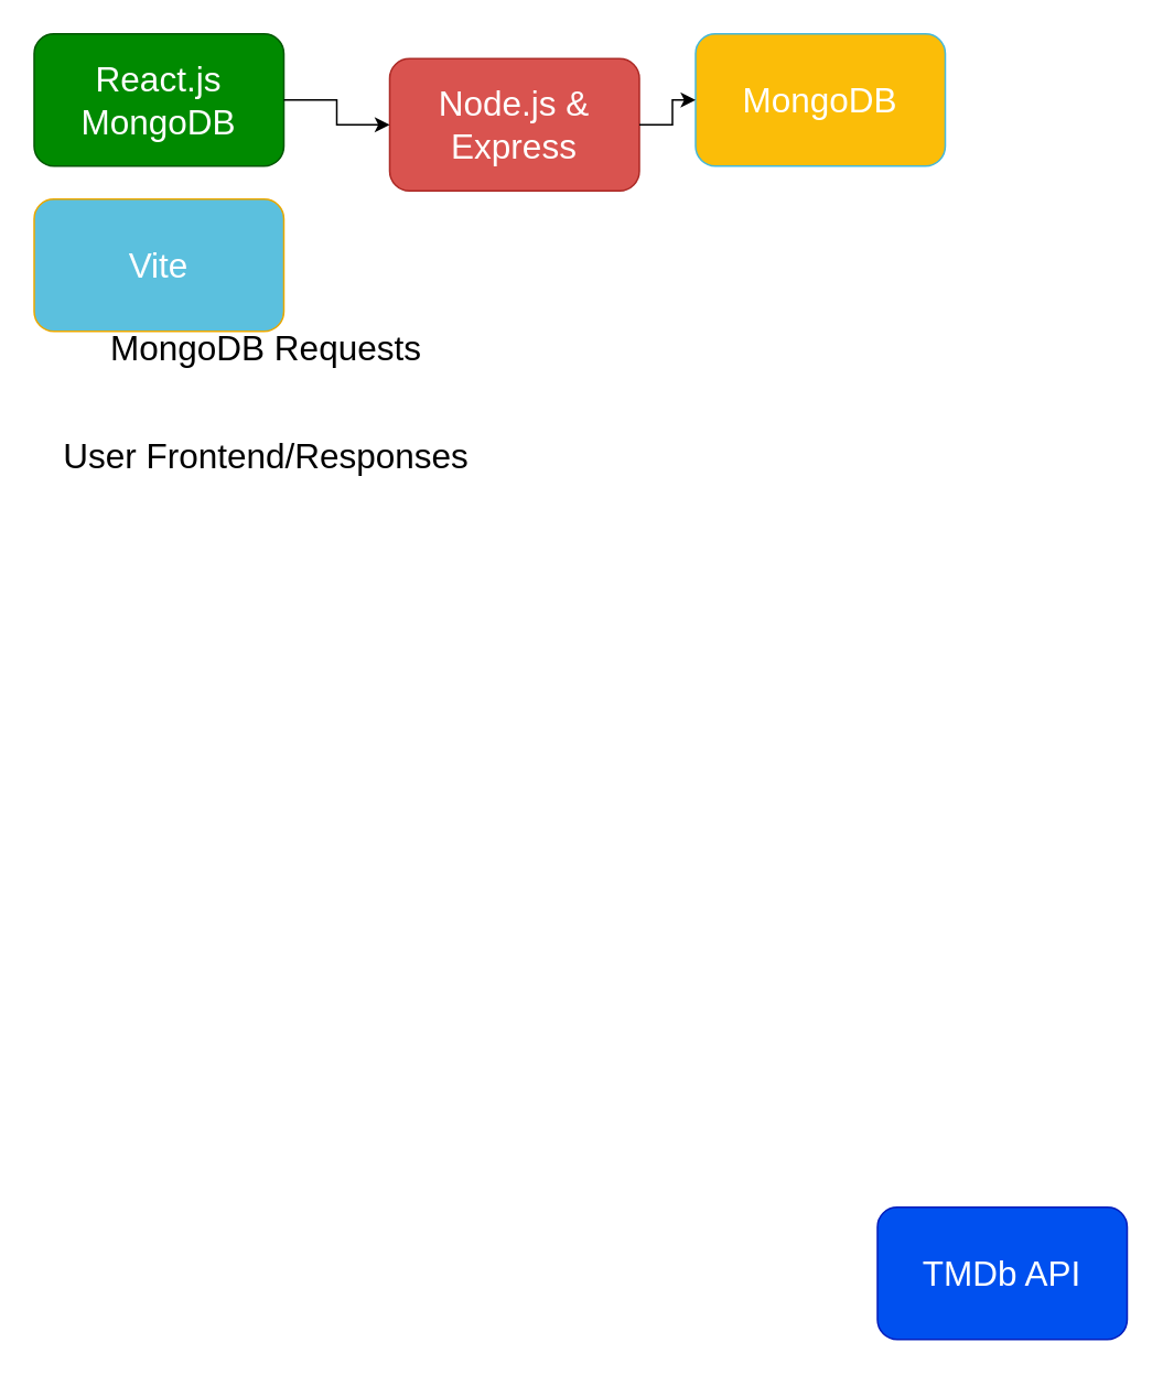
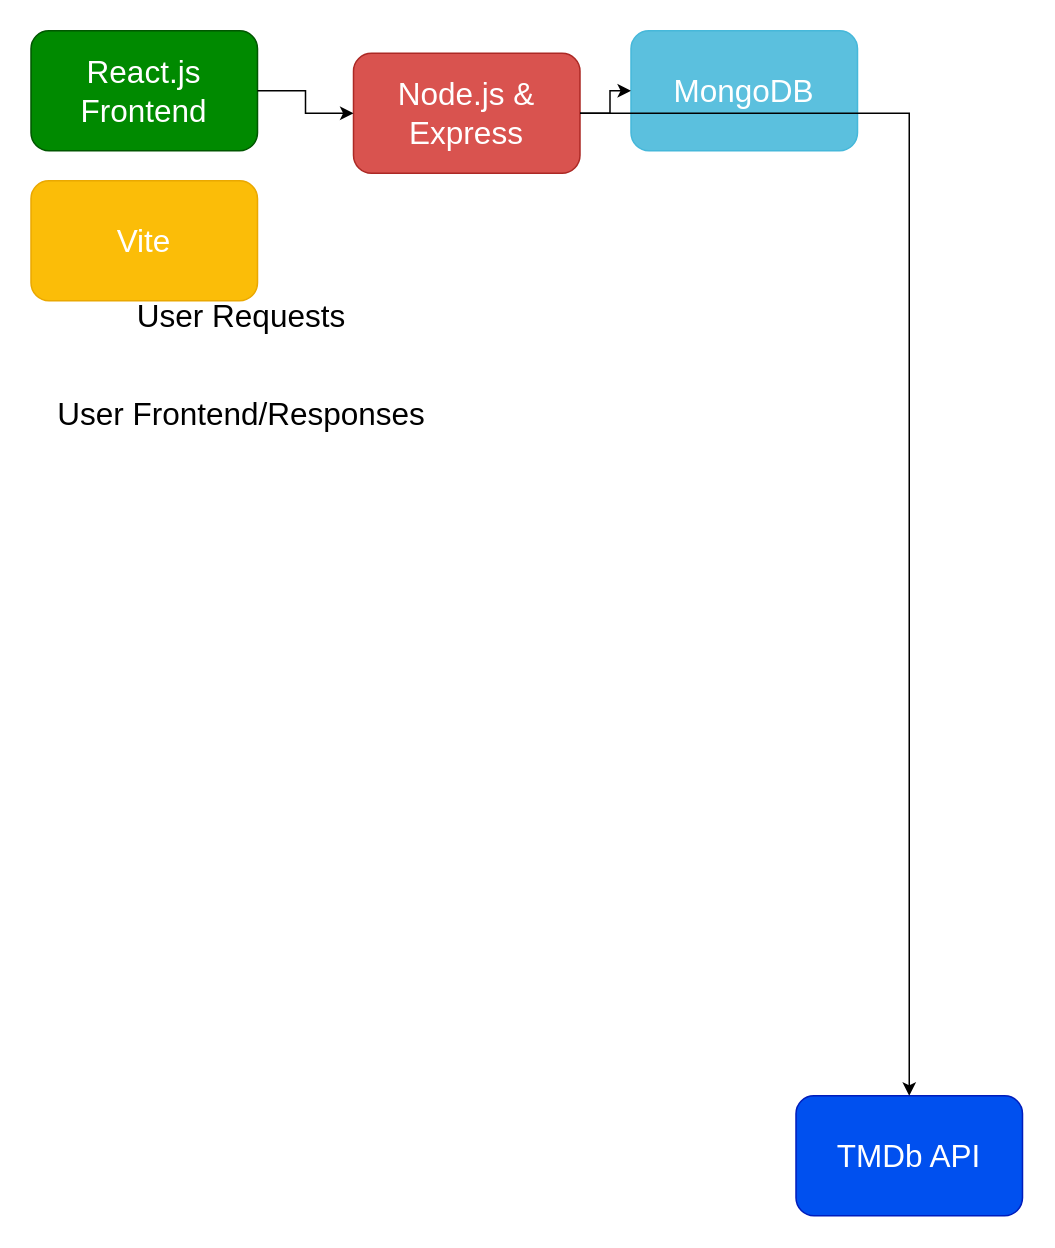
  <mxCell id="0" />
  <mxCell id="1" parent="0" />
  <mxCell id="2" value="User Frontend/Responses" style="text;html=1;align=center;verticalAlign=middle;resizable=0;points=[];autosize=1;strokeColor=none;fillColor=none;fontSize=21;" vertex="1" parent="1"><mxGeometry x="20" y="255" width="280" height="40" as="geometry" /></mxCell>
  <mxCell id="3" value="TMDb API" style="rounded=1;whiteSpace=wrap;html=1;fillColor=#0050ef;strokeColor=#001DBC;fontSize=21;fontColor=#ffffff;" vertex="1" parent="1"><mxGeometry x="530" y="730" width="151" height="80" as="geometry" /></mxCell>
- <mxCell id="4" value="React.js MongoDB" style="rounded=1;whiteSpace=wrap;html=1;fillColor=#008a00;strokeColor=#005700;fontColor=#ffffff;fontSize=21;" vertex="1" parent="1"><mxGeometry x="20" y="20" width="151" height="80" as="geometry" /></mxCell>
- <mxCell id="5" value="Vite" style="rounded=1;whiteSpace=wrap;html=1;fillColor=#5bc0de;strokeColor=#eaa800;fontColor=#ffffff;fontSize=21;" vertex="1" parent="1"><mxGeometry x="20" y="120" width="151" height="80" as="geometry" /></mxCell>
+ <mxCell id="4" value="React.js Frontend" style="rounded=1;whiteSpace=wrap;html=1;fillColor=#008a00;strokeColor=#005700;fontColor=#ffffff;fontSize=21;" vertex="1" parent="1"><mxGeometry x="20" y="20" width="151" height="80" as="geometry" /></mxCell>
+ <mxCell id="5" value="Vite" style="rounded=1;whiteSpace=wrap;html=1;fillColor=#fbbd08;strokeColor=#eaa800;fontColor=#ffffff;fontSize=21;" vertex="1" parent="1"><mxGeometry x="20" y="120" width="151" height="80" as="geometry" /></mxCell>
  <mxCell id="6" value="Node.js &amp; Express" style="rounded=1;whiteSpace=wrap;html=1;fillColor=#d9534f;strokeColor=#ac2925;fontColor=#ffffff;fontSize=21;" vertex="1" parent="1"><mxGeometry x="235" y="35" width="151" height="80" as="geometry" /></mxCell>
- <mxCell id="7" value="MongoDB" style="rounded=1;whiteSpace=wrap;html=1;fillColor=#fbbd08;strokeColor=#46b8da;fontColor=#ffffff;fontSize=21;" vertex="1" parent="1"><mxGeometry x="420" y="20" width="151" height="80" as="geometry" /></mxCell>
+ <mxCell id="7" value="MongoDB" style="rounded=1;whiteSpace=wrap;html=1;fillColor=#5bc0de;strokeColor=#46b8da;fontColor=#ffffff;fontSize=21;" vertex="1" parent="1"><mxGeometry x="420" y="20" width="151" height="80" as="geometry" /></mxCell>
  <mxCell id="8" style="edgeStyle=orthogonalEdgeStyle;rounded=0;orthogonalLoop=1;jettySize=auto;html=1;fontSize=21;" edge="1" parent="1" source="4" target="6"><mxGeometry relative="1" as="geometry" /></mxCell>
  <mxCell id="9" style="edgeStyle=orthogonalEdgeStyle;rounded=0;orthogonalLoop=1;jettySize=auto;html=1;fontSize=21;" edge="1" parent="1" source="6" target="7"><mxGeometry relative="1" as="geometry" /></mxCell>
- <mxCell id="11" value="MongoDB Requests" style="text;html=1;align=center;verticalAlign=middle;resizable=0;points=[];autosize=1;strokeColor=none;fillColor=none;fontSize=21;" vertex="1" parent="1"><mxGeometry x="20" y="190" width="280" height="40" as="geometry" /></mxCell>
+ <mxCell id="10" style="edgeStyle=orthogonalEdgeStyle;rounded=0;orthogonalLoop=1;jettySize=auto;html=1;fontSize=21;" edge="1" parent="1" source="6" target="3"><mxGeometry relative="1" as="geometry" /></mxCell>
+ <mxCell id="11" value="User Requests" style="text;html=1;align=center;verticalAlign=middle;resizable=0;points=[];autosize=1;strokeColor=none;fillColor=none;fontSize=21;" vertex="1" parent="1"><mxGeometry x="20" y="190" width="280" height="40" as="geometry" /></mxCell>
